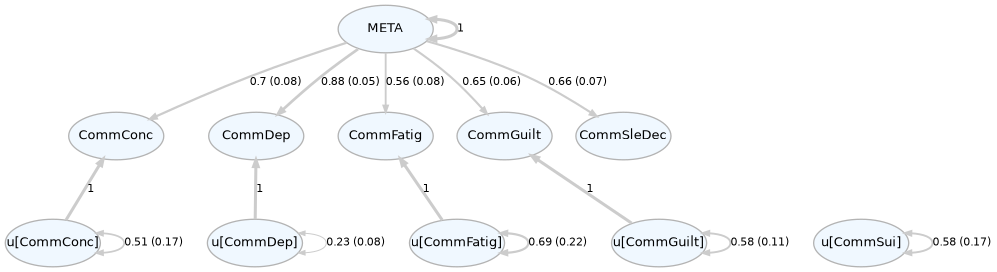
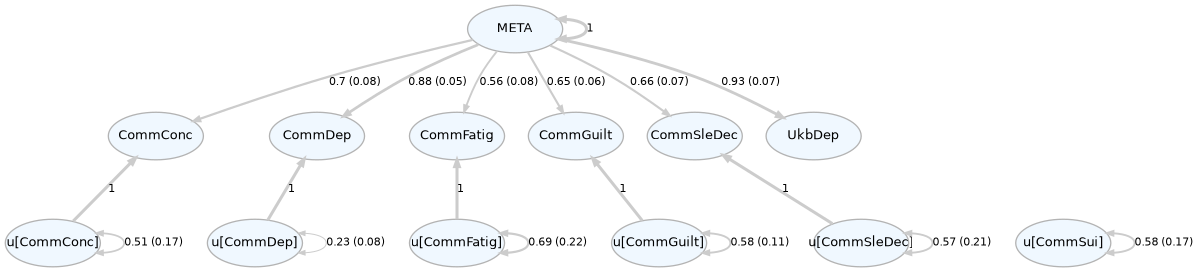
  digraph {
    bgcolor=white
    rankdir=TB
    node [color=gray70 fillcolor=aliceblue fixedsize=true fontcolor=black fontname=Helvetica fontsize=10 shape=oval style=filled]
    edge [arrowsize=0.5 color=gray80 dir=forward fontname=Helvetica fontsize=8 penwidth=2.3]
    n1 [label=META width=1]
    n2 [label=CommConc width=1]
    n3 [label=CommDep width=1]
    n4 [label=CommFatig width=1]
    n5 [label=CommGuilt width=1]
    n6 [label=CommSleDec width=1]
+   n7 [label=UkbDep width=1]
    n8 [label="u[CommConc]" width=1]
    n9 [label="u[CommDep]" width=1]
    n10 [label="u[CommFatig]" width=1]
    n11 [label="u[CommGuilt]" width=1]
+   n12 [label="u[CommSleDec]" width=1]
    n13 [label="u[CommSui]" width=1]
    subgraph sub_1 {
      rank=min
      n1
    }
    subgraph sub_2 {
      rank=same
      n2
      n3
      n4
      n5
      n6
+     n7
    }
    subgraph sub_3 {
      rank=max
      n8
      n9
      n10
      n11
+     n12
      n13
    }
    n1 -> n1 [dir=both label=1]
    n1 -> n2 [label="0.7 (0.08)" penwidth=1.70171552863936]
    n1 -> n3 [label="0.88 (0.05)" penwidth=2.05903163285691]
    n1 -> n4 [label="0.56 (0.08)" penwidth=1.41450659763996]
    n1 -> n5 [label="0.65 (0.06)" penwidth=1.59543060132981]
    n1 -> n6 [label="0.66 (0.07)" penwidth=1.61815627672135]
+   n1 -> n7 [label="0.93 (0.07)" penwidth=2.16029078927583]
    n8 -> n2 [label=1]
    n8 -> n8 [dir=both label="0.51 (0.17)" penwidth=1.3175963843063]
    n9 -> n3 [label=1]
    n9 -> n9 [dir=both label="0.23 (0.08)" penwidth=0.752904132409689]
    n10 -> n4 [label=1]
    n10 -> n10 [dir=both label="0.69 (0.22)" penwidth=1.67893515243629]
    n11 -> n5 [label=1]
    n11 -> n11 [dir=both label="0.58 (0.11)" penwidth=1.46092902240563]
+   n12 -> n6 [label=1]
+   n12 -> n12 [dir=both label="0.57 (0.21)" penwidth=1.43123359137952]
    n13 -> n13 [dir=both label="0.58 (0.17)" penwidth=1.46473007490442]
  }
